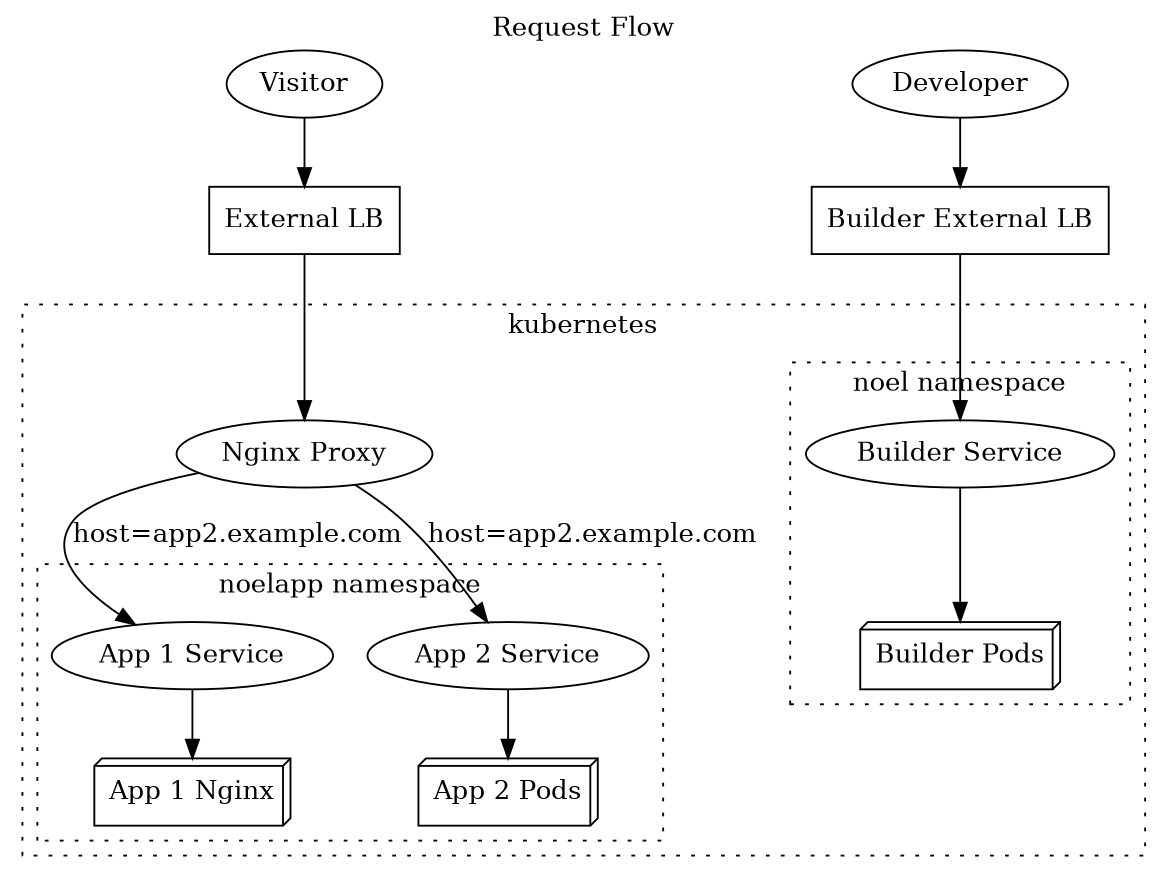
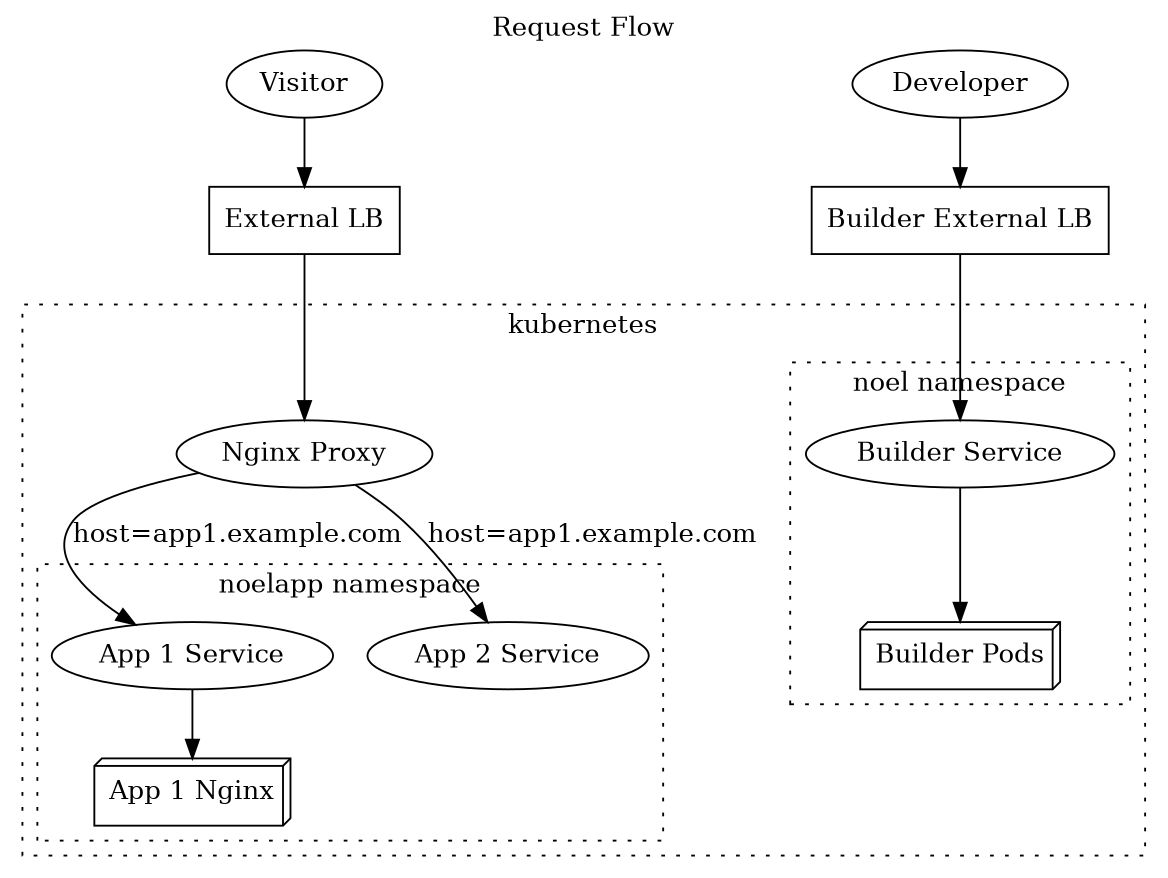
  digraph {
    compound=true
    label="Request Flow"
    labelloc=top
    n1 [label=Visitor]
    n2 [label=Developer]
    n3 [label="External LB" shape=rect]
    n4 [label="Builder External LB" shape=rect]
    n5 [label="App 1 Service"]
    n6 [label="App 2 Service"]
    n7 [label="App 1 Nginx" shape=box3d]
-   n8 [label="App 2 Pods" shape=box3d]
    n9 [label="Builder Service"]
    n10 [label="Builder Pods" shape=box3d]
    n11 [label="Nginx Proxy"]
    subgraph sub_1 {
      rank=same
      n1
      n2
    }
    subgraph sub_2 {
      rank=same
      n3
      n4
    }
    subgraph cluster_3 {
      label=kubernetes
      style=dotted
      n11
      subgraph cluster_4 {
        label="noelapp namespace"
        style=dotted
        n7
-       n8
        subgraph sub_5 {
          label="noelapp namespace"
          rank=same
          style=dotted
          n5
          n6
        }
      }
      subgraph cluster_6 {
        label="noel namespace"
        style=dotted
        n9
        n10
      }
    }
    n1 -> n3
    n2 -> n4
    n3 -> n11
    n4 -> n9
    n5 -> n7
-   n6 -> n8
    n9 -> n10
-   n11 -> n5 [label="host=app2.example.com"]
-   n11 -> n6 [label="host=app2.example.com"]
+   n11 -> n5 [label="host=app1.example.com"]
+   n11 -> n6 [label="host=app1.example.com"]
  }
